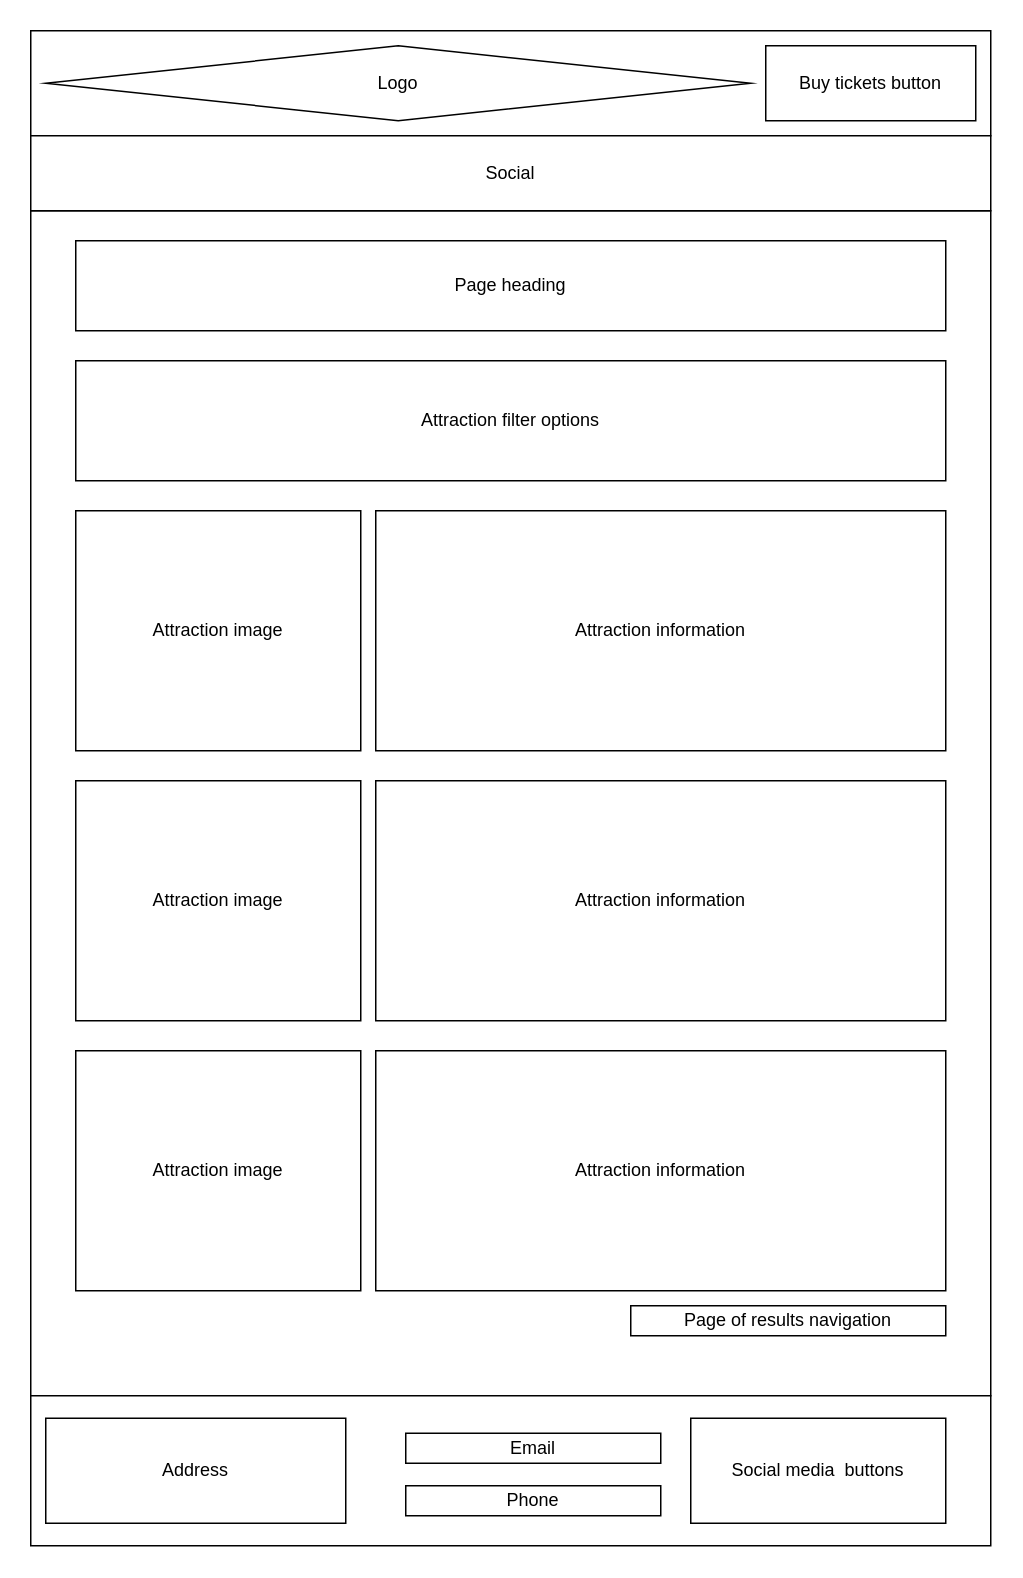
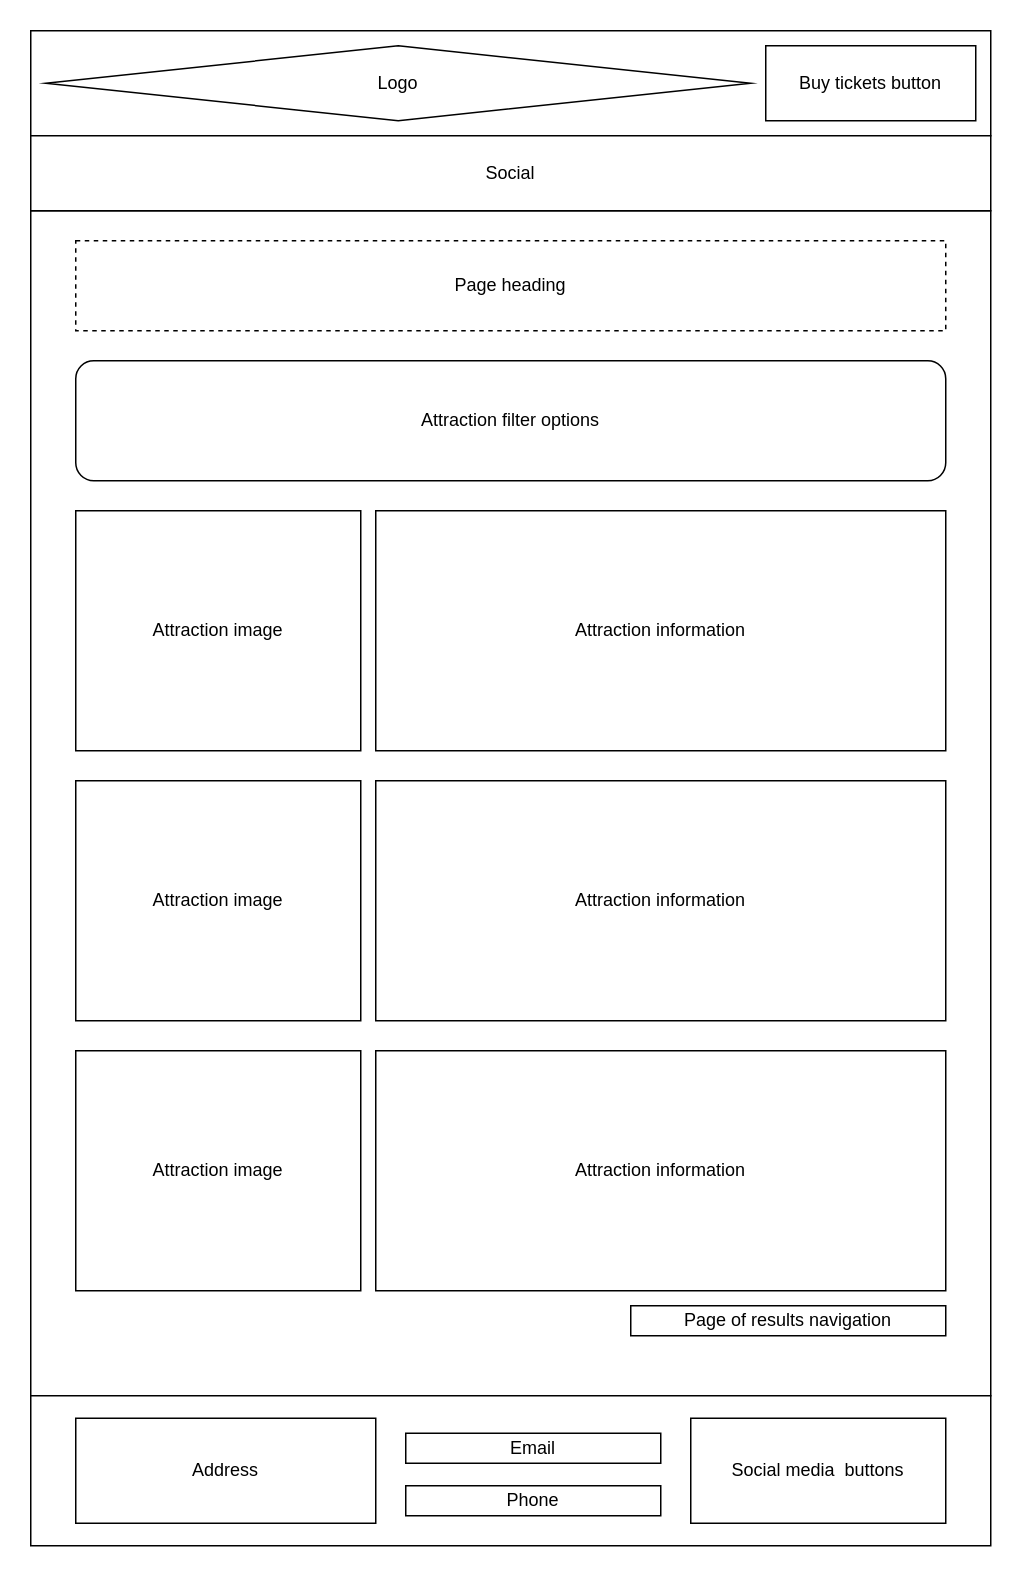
  <mxCell id="0" />
  <mxCell id="1" parent="0" />
  <mxCell id="2" value="" style="rounded=0;whiteSpace=wrap;html=1;" parent="1" vertex="1"><mxGeometry x="20" y="140" width="640" height="790" as="geometry" /></mxCell>
  <mxCell id="3" value="" style="rounded=0;whiteSpace=wrap;html=1;" parent="1" vertex="1"><mxGeometry x="20" y="930" width="640" height="100" as="geometry" /></mxCell>
- <mxCell id="4" value="Address" style="rounded=0;whiteSpace=wrap;html=1;" parent="1" vertex="1"><mxGeometry x="30" y="945" width="200" height="70" as="geometry" /></mxCell>
+ <mxCell id="4" value="Address" style="rounded=0;whiteSpace=wrap;html=1;" parent="1" vertex="1"><mxGeometry x="50" y="945" width="200" height="70" as="geometry" /></mxCell>
  <mxCell id="5" value="Email" style="rounded=0;whiteSpace=wrap;html=1;" parent="1" vertex="1"><mxGeometry x="270" y="955" width="170" height="20" as="geometry" /></mxCell>
  <mxCell id="6" value="Phone" style="rounded=0;whiteSpace=wrap;html=1;" parent="1" vertex="1"><mxGeometry x="270" y="990" width="170" height="20" as="geometry" /></mxCell>
  <mxCell id="7" value="Social media&amp;nbsp; buttons" style="rounded=0;whiteSpace=wrap;html=1;" parent="1" vertex="1"><mxGeometry x="460" y="945" width="170" height="70" as="geometry" /></mxCell>
- <mxCell id="8" value="Attraction filter options" style="rounded=0;whiteSpace=wrap;html=1;" parent="1" vertex="1"><mxGeometry x="50" y="240" width="580" height="80" as="geometry" /></mxCell>
+ <mxCell id="8" value="Attraction filter options" style="whiteSpace=wrap;html=1;rounded=1;" parent="1" vertex="1"><mxGeometry x="50" y="240" width="580" height="80" as="geometry" /></mxCell>
  <mxCell id="9" value="Page of results navigation" style="rounded=0;whiteSpace=wrap;html=1;" parent="1" vertex="1"><mxGeometry x="420" y="870" width="210" height="20" as="geometry" /></mxCell>
  <mxCell id="10" value="Attraction image" style="rounded=0;whiteSpace=wrap;html=1;" parent="1" vertex="1"><mxGeometry x="50" y="340" width="190" height="160" as="geometry" /></mxCell>
  <mxCell id="11" value="Attraction information" style="rounded=0;whiteSpace=wrap;html=1;" parent="1" vertex="1"><mxGeometry x="250" y="340" width="380" height="160" as="geometry" /></mxCell>
  <mxCell id="12" value="Attraction image" style="rounded=0;whiteSpace=wrap;html=1;" parent="1" vertex="1"><mxGeometry x="50" y="520" width="190" height="160" as="geometry" /></mxCell>
  <mxCell id="13" value="Attraction information" style="rounded=0;whiteSpace=wrap;html=1;" parent="1" vertex="1"><mxGeometry x="250" y="520" width="380" height="160" as="geometry" /></mxCell>
  <mxCell id="14" value="Attraction image" style="rounded=0;whiteSpace=wrap;html=1;" parent="1" vertex="1"><mxGeometry x="50" y="700" width="190" height="160" as="geometry" /></mxCell>
  <mxCell id="15" value="Attraction information" style="rounded=0;whiteSpace=wrap;html=1;" parent="1" vertex="1"><mxGeometry x="250" y="700" width="380" height="160" as="geometry" /></mxCell>
  <mxCell id="16" value="" style="rounded=0;whiteSpace=wrap;html=1;" parent="1" vertex="1"><mxGeometry x="20" y="20" width="640" height="70" as="geometry" /></mxCell>
  <mxCell id="17" value="Logo" style="rhombus;whiteSpace=wrap;html=1;" parent="1" vertex="1"><mxGeometry x="30" y="30" width="470" height="50" as="geometry" /></mxCell>
  <mxCell id="18" value="Social" style="rounded=0;whiteSpace=wrap;html=1;" parent="1" vertex="1"><mxGeometry x="20" y="90" width="640" height="50" as="geometry" /></mxCell>
  <mxCell id="19" value="Buy tickets button" style="rounded=0;whiteSpace=wrap;html=1;" parent="1" vertex="1"><mxGeometry x="510" y="30" width="140" height="50" as="geometry" /></mxCell>
- <mxCell id="20" value="Page heading" style="rounded=0;whiteSpace=wrap;html=1;" parent="1" vertex="1"><mxGeometry x="50" y="160" width="580" height="60" as="geometry" /></mxCell>
+ <mxCell id="20" value="Page heading" style="rounded=0;whiteSpace=wrap;html=1;dashed=1;" parent="1" vertex="1"><mxGeometry x="50" y="160" width="580" height="60" as="geometry" /></mxCell>
